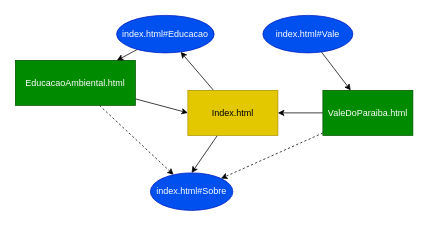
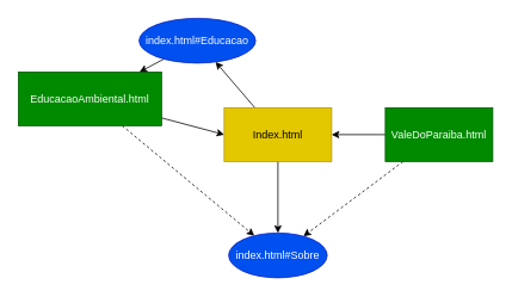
  <mxCell id="0" />
  <mxCell id="1" parent="0" />
  <mxCell id="2" style="edgeStyle=none;html=1;" edge="1" parent="1" source="4" target="13"><mxGeometry relative="1" as="geometry" /></mxCell>
  <mxCell id="3" style="edgeStyle=none;html=1;entryX=0.5;entryY=0;entryDx=0;entryDy=0;" edge="1" parent="1" source="4" target="11"><mxGeometry relative="1" as="geometry" /></mxCell>
  <mxCell id="4" value="Index.html" style="rounded=0;whiteSpace=wrap;html=1;fillColor=#e3c800;fontColor=#000000;strokeColor=#B09500;" parent="1" vertex="1"><mxGeometry x="250" y="120" width="120" height="60" as="geometry" /></mxCell>
  <mxCell id="5" style="edgeStyle=none;html=1;entryX=0;entryY=0.5;entryDx=0;entryDy=0;" edge="1" parent="1" source="7" target="4"><mxGeometry relative="1" as="geometry" /></mxCell>
  <mxCell id="6" style="edgeStyle=none;html=1;dashed=1;" edge="1" parent="1" source="7" target="11"><mxGeometry relative="1" as="geometry" /></mxCell>
  <mxCell id="7" value="EducacaoAmbiental.html" style="rounded=0;whiteSpace=wrap;html=1;fillColor=#008a00;fontColor=#ffffff;strokeColor=#005700;" parent="1" vertex="1"><mxGeometry x="20" y="80" width="160" height="60" as="geometry" /></mxCell>
  <mxCell id="8" style="edgeStyle=none;html=1;entryX=1;entryY=0.5;entryDx=0;entryDy=0;" edge="1" parent="1" source="10" target="4"><mxGeometry relative="1" as="geometry" /></mxCell>
  <mxCell id="9" style="edgeStyle=none;html=1;dashed=1;" edge="1" parent="1" source="10" target="11"><mxGeometry relative="1" as="geometry" /></mxCell>
  <mxCell id="10" value="ValeDoParaiba.html" style="rounded=0;whiteSpace=wrap;html=1;fillColor=#008a00;fontColor=#ffffff;strokeColor=#005700;" parent="1" vertex="1"><mxGeometry x="430" y="120" width="120" height="60" as="geometry" /></mxCell>
- <mxCell id="11" value="index.html#Sobre" style="ellipse;whiteSpace=wrap;html=1;fillColor=#0050ef;fontColor=#ffffff;strokeColor=#001DBC;" parent="1" vertex="1"><mxGeometry x="200" y="230" width="110" height="50" as="geometry" /></mxCell>
+ <mxCell id="11" value="index.html#Sobre" style="ellipse;whiteSpace=wrap;html=1;fillColor=#0050ef;fontColor=#ffffff;strokeColor=#001DBC;" parent="1" vertex="1"><mxGeometry x="255" y="260" width="110" height="50" as="geometry" /></mxCell>
  <mxCell id="12" style="edgeStyle=none;html=1;" edge="1" parent="1" source="13" target="7"><mxGeometry relative="1" as="geometry" /></mxCell>
  <mxCell id="13" value="index.html#Educacao" style="ellipse;whiteSpace=wrap;html=1;fillColor=#0050ef;fontColor=#ffffff;strokeColor=#001DBC;" vertex="1" parent="1"><mxGeometry x="155" y="20" width="130" height="50" as="geometry" /></mxCell>
- <mxCell id="14" style="edgeStyle=none;html=1;" edge="1" parent="1" source="15" target="10"><mxGeometry relative="1" as="geometry" /></mxCell>
- <mxCell id="15" value="index.html#Vale" style="ellipse;whiteSpace=wrap;html=1;fillColor=#0050ef;fontColor=#ffffff;strokeColor=#001DBC;" vertex="1" parent="1"><mxGeometry x="350" y="20" width="120" height="50" as="geometry" /></mxCell>
